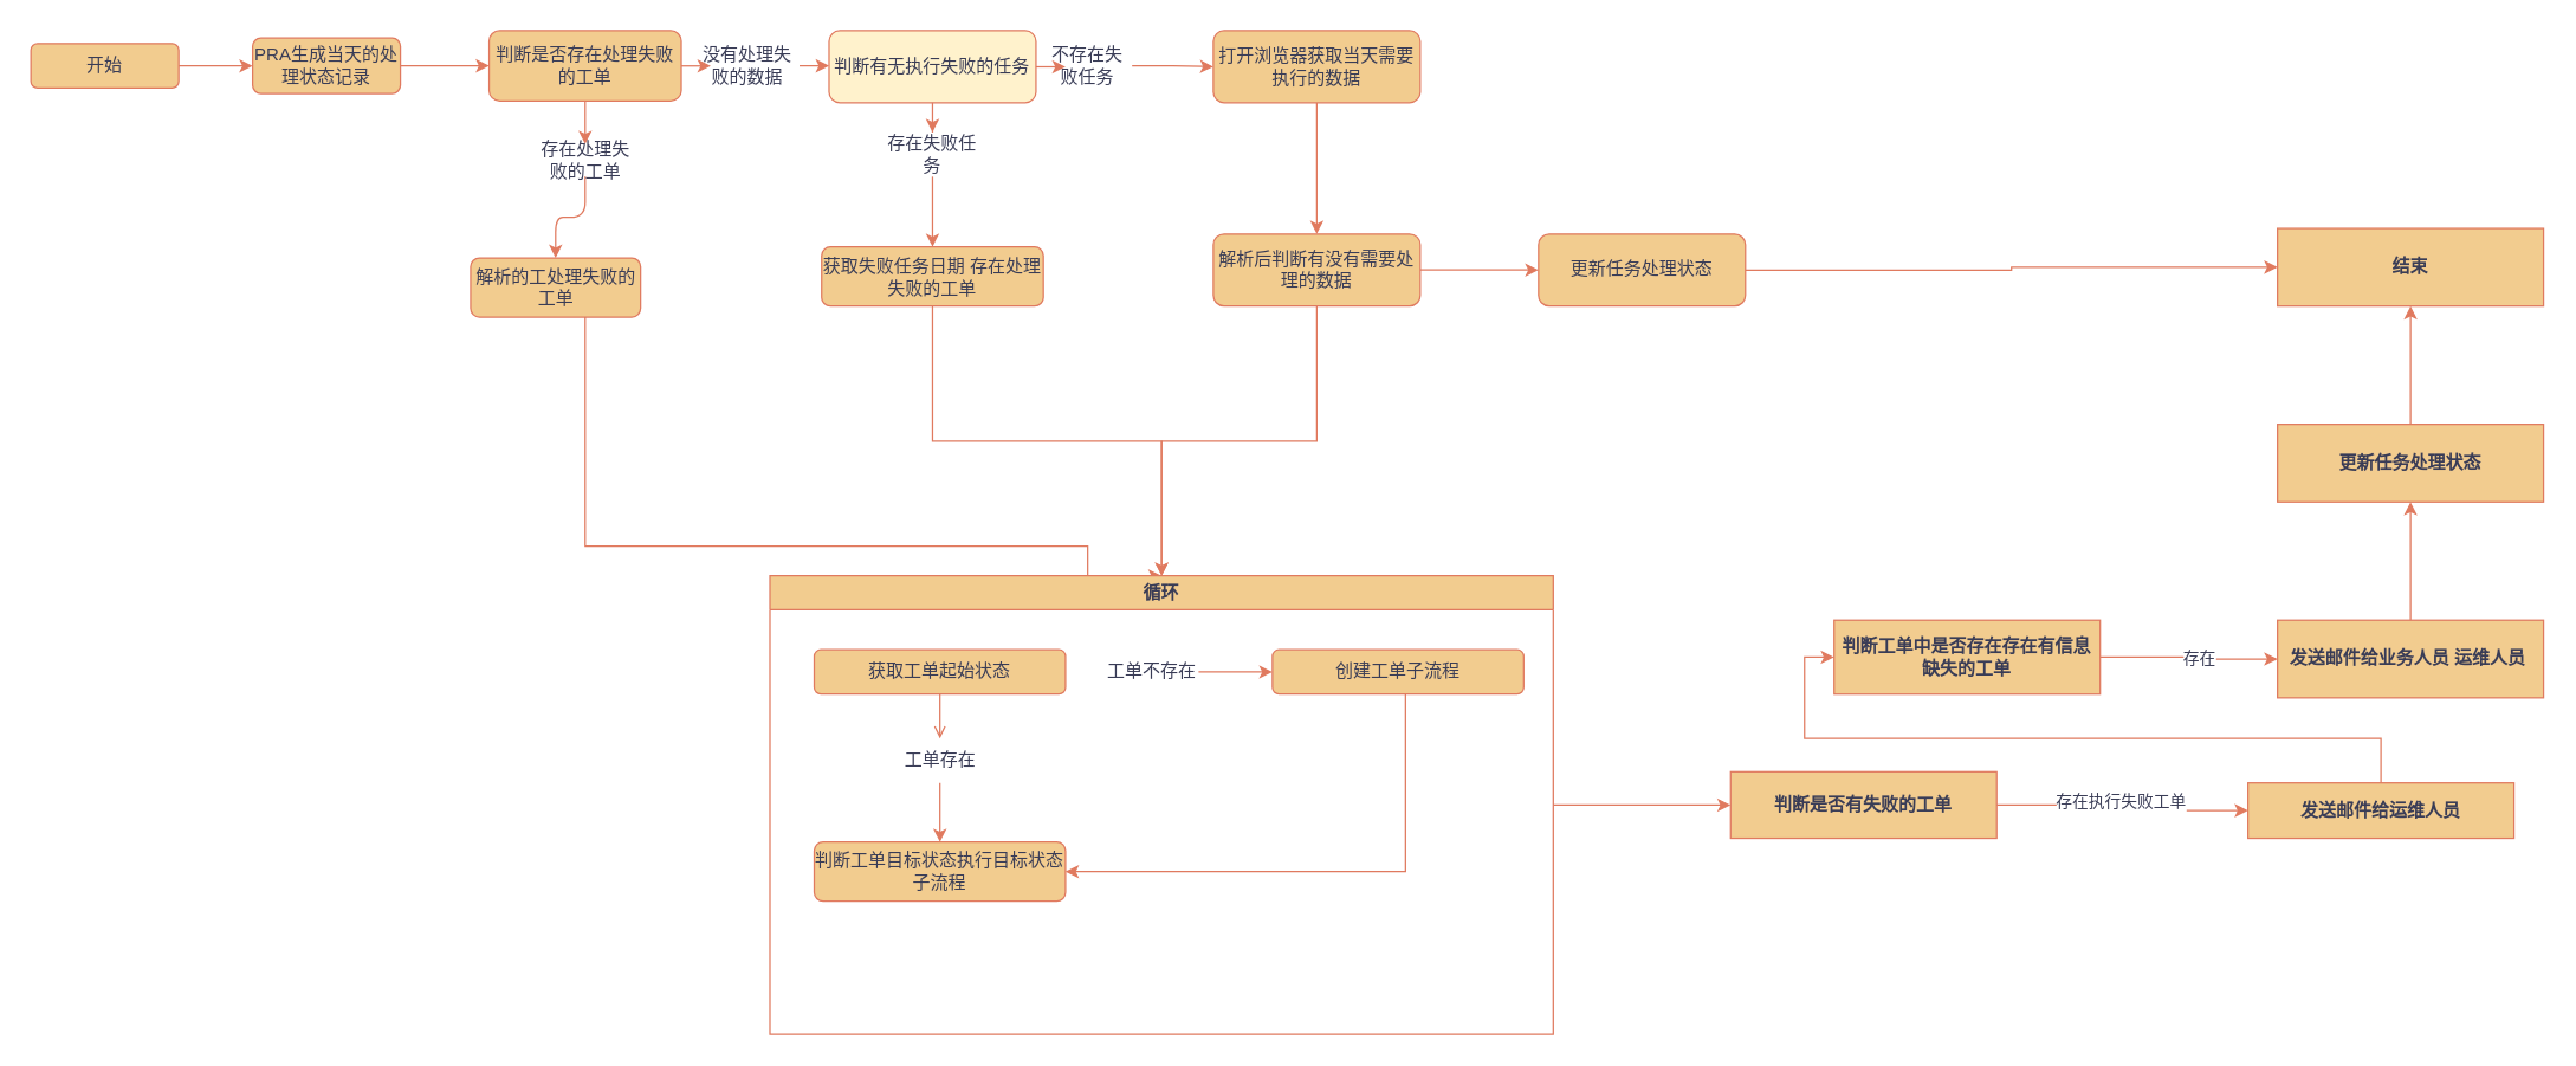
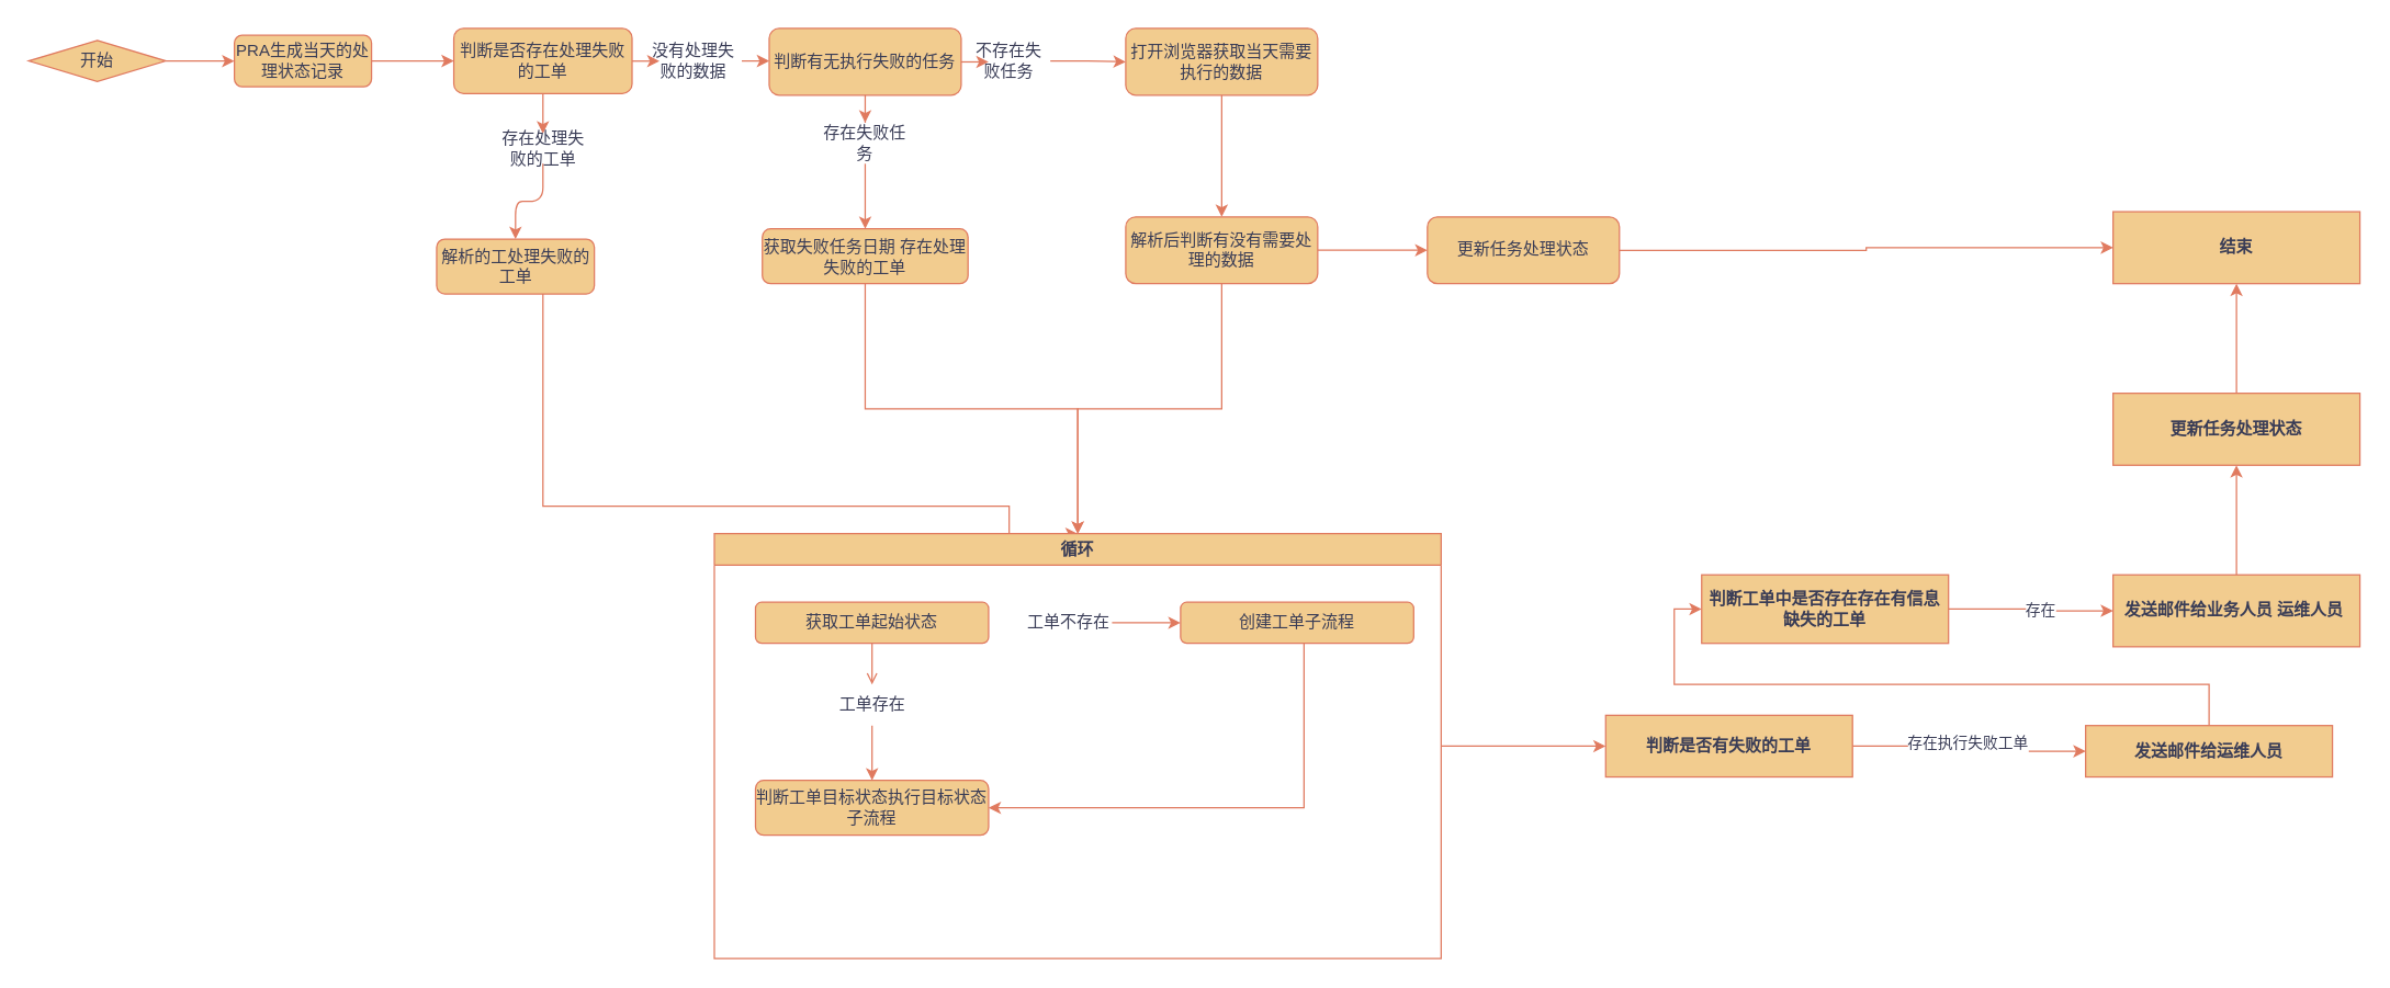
  <mxCell id="0" />
  <mxCell id="1" parent="0" />
  <mxCell id="2" value="" style="edgeStyle=orthogonalEdgeStyle;rounded=1;orthogonalLoop=1;jettySize=auto;html=1;labelBackgroundColor=none;strokeColor=#E07A5F;fontColor=default;" parent="1" source="3" target="5" edge="1"><mxGeometry relative="1" as="geometry" /></mxCell>
- <mxCell id="3" value="开始" style="rounded=1;whiteSpace=wrap;html=1;labelBackgroundColor=none;fillColor=#F2CC8F;strokeColor=#E07A5F;fontColor=#393C56;" parent="1" vertex="1"><mxGeometry x="20" y="29" width="100" height="30" as="geometry" /></mxCell>
+ <mxCell id="3" value="开始" style="rhombus;whiteSpace=wrap;html=1;labelBackgroundColor=none;fillColor=#F2CC8F;strokeColor=#E07A5F;fontColor=#393C56;" parent="1" vertex="1"><mxGeometry x="20" y="29" width="100" height="30" as="geometry" /></mxCell>
  <mxCell id="4" value="" style="edgeStyle=orthogonalEdgeStyle;rounded=1;orthogonalLoop=1;jettySize=auto;html=1;fontFamily=Helvetica;fontSize=12;fontColor=default;labelBackgroundColor=none;strokeColor=#E07A5F;" parent="1" source="5" target="8" edge="1"><mxGeometry relative="1" as="geometry" /></mxCell>
  <mxCell id="5" value="PRA生成当天的处理状态记录" style="whiteSpace=wrap;html=1;rounded=1;labelBackgroundColor=none;fillColor=#F2CC8F;strokeColor=#E07A5F;fontColor=#393C56;" parent="1" vertex="1"><mxGeometry x="170" y="25.25" width="100" height="37.5" as="geometry" /></mxCell>
  <mxCell id="6" value="" style="edgeStyle=orthogonalEdgeStyle;rounded=1;orthogonalLoop=1;jettySize=auto;html=1;fontFamily=Helvetica;fontSize=12;fontColor=default;labelBackgroundColor=none;strokeColor=#E07A5F;" parent="1" source="25" target="10" edge="1"><mxGeometry relative="1" as="geometry" /></mxCell>
  <mxCell id="7" value="" style="edgeStyle=orthogonalEdgeStyle;rounded=0;orthogonalLoop=1;jettySize=auto;html=1;strokeColor=#E07A5F;fontColor=#393C56;fillColor=#F2CC8F;" parent="1" source="23" target="13" edge="1"><mxGeometry relative="1" as="geometry" /></mxCell>
  <mxCell id="8" value="判断是否存在处理失败的工单" style="whiteSpace=wrap;html=1;rounded=1;labelBackgroundColor=none;fillColor=#F2CC8F;strokeColor=#E07A5F;fontColor=#393C56;" parent="1" vertex="1"><mxGeometry x="330" y="20.25" width="130" height="47.5" as="geometry" /></mxCell>
  <mxCell id="9" style="edgeStyle=orthogonalEdgeStyle;rounded=0;orthogonalLoop=1;jettySize=auto;html=1;entryX=0.5;entryY=0;entryDx=0;entryDy=0;strokeColor=#E07A5F;fontColor=#393C56;fillColor=#F2CC8F;" parent="1" source="10" target="30" edge="1"><mxGeometry relative="1" as="geometry"><Array as="points"><mxPoint x="395" y="369" /><mxPoint x="735" y="369" /></Array></mxGeometry></mxCell>
  <mxCell id="10" value="解析的工处理失败的工单" style="whiteSpace=wrap;html=1;rounded=1;labelBackgroundColor=none;fillColor=#F2CC8F;strokeColor=#E07A5F;fontColor=#393C56;" parent="1" vertex="1"><mxGeometry x="317.5" y="174" width="115" height="40" as="geometry" /></mxCell>
  <mxCell id="11" value="" style="edgeStyle=orthogonalEdgeStyle;rounded=0;orthogonalLoop=1;jettySize=auto;html=1;strokeColor=#E07A5F;fontColor=#393C56;fillColor=#F2CC8F;" parent="1" source="21" target="15" edge="1"><mxGeometry relative="1" as="geometry" /></mxCell>
  <mxCell id="12" value="" style="edgeStyle=orthogonalEdgeStyle;rounded=0;orthogonalLoop=1;jettySize=auto;html=1;strokeColor=#E07A5F;fontColor=#393C56;fillColor=#F2CC8F;entryX=0;entryY=0.5;entryDx=0;entryDy=0;" parent="1" source="19" target="17" edge="1"><mxGeometry relative="1" as="geometry"><mxPoint x="785" y="44.692" as="targetPoint" /></mxGeometry></mxCell>
- <mxCell id="13" value="判断有无执行失败的任务" style="whiteSpace=wrap;html=1;rounded=1;labelBackgroundColor=none;fillColor=#fff2cc;strokeColor=#E07A5F;fontColor=#393C56;" parent="1" vertex="1"><mxGeometry x="560" y="20.25" width="140" height="48.75" as="geometry" /></mxCell>
+ <mxCell id="13" value="判断有无执行失败的任务" style="whiteSpace=wrap;html=1;rounded=1;labelBackgroundColor=none;fillColor=#F2CC8F;strokeColor=#E07A5F;fontColor=#393C56;" parent="1" vertex="1"><mxGeometry x="560" y="20.25" width="140" height="48.75" as="geometry" /></mxCell>
  <mxCell id="14" style="edgeStyle=orthogonalEdgeStyle;rounded=0;orthogonalLoop=1;jettySize=auto;html=1;entryX=0.5;entryY=0;entryDx=0;entryDy=0;strokeColor=#E07A5F;fontColor=#393C56;fillColor=#F2CC8F;" parent="1" source="15" target="30" edge="1"><mxGeometry relative="1" as="geometry" /></mxCell>
  <mxCell id="15" value="获取失败任务日期 存在处理失败的工单" style="whiteSpace=wrap;html=1;rounded=1;labelBackgroundColor=none;fillColor=#F2CC8F;strokeColor=#E07A5F;fontColor=#393C56;" parent="1" vertex="1"><mxGeometry x="555" y="166.5" width="150" height="40" as="geometry" /></mxCell>
  <mxCell id="16" value="" style="edgeStyle=orthogonalEdgeStyle;rounded=0;orthogonalLoop=1;jettySize=auto;html=1;strokeColor=#E07A5F;fontColor=#393C56;fillColor=#F2CC8F;" parent="1" source="17" target="28" edge="1"><mxGeometry relative="1" as="geometry" /></mxCell>
  <mxCell id="17" value="打开浏览器获取当天需要执行的数据" style="whiteSpace=wrap;html=1;rounded=1;labelBackgroundColor=none;fillColor=#F2CC8F;strokeColor=#E07A5F;fontColor=#393C56;" parent="1" vertex="1"><mxGeometry x="820" y="20.25" width="140" height="48.75" as="geometry" /></mxCell>
  <mxCell id="18" value="" style="edgeStyle=orthogonalEdgeStyle;rounded=0;orthogonalLoop=1;jettySize=auto;html=1;strokeColor=#E07A5F;fontColor=#393C56;fillColor=#F2CC8F;" parent="1" source="13" target="19" edge="1"><mxGeometry relative="1" as="geometry"><mxPoint x="700" y="45" as="sourcePoint" /><mxPoint x="780" y="45" as="targetPoint" /></mxGeometry></mxCell>
  <mxCell id="19" value="不存在失败任务" style="text;html=1;strokeColor=none;fillColor=none;align=center;verticalAlign=middle;whiteSpace=wrap;rounded=0;fontColor=#393C56;" parent="1" vertex="1"><mxGeometry x="705" y="29" width="60" height="30" as="geometry" /></mxCell>
  <mxCell id="20" value="" style="edgeStyle=orthogonalEdgeStyle;rounded=0;orthogonalLoop=1;jettySize=auto;html=1;strokeColor=#E07A5F;fontColor=#393C56;fillColor=#F2CC8F;" parent="1" source="13" target="21" edge="1"><mxGeometry relative="1" as="geometry"><mxPoint x="630" y="69" as="sourcePoint" /><mxPoint x="630" y="149" as="targetPoint" /></mxGeometry></mxCell>
  <mxCell id="21" value="存在失败任务" style="text;html=1;strokeColor=none;fillColor=none;align=center;verticalAlign=middle;whiteSpace=wrap;rounded=0;fontColor=#393C56;" parent="1" vertex="1"><mxGeometry x="595" y="89" width="70" height="30" as="geometry" /></mxCell>
  <mxCell id="22" value="" style="edgeStyle=orthogonalEdgeStyle;rounded=0;orthogonalLoop=1;jettySize=auto;html=1;strokeColor=#E07A5F;fontColor=#393C56;fillColor=#F2CC8F;" parent="1" source="8" target="23" edge="1"><mxGeometry relative="1" as="geometry"><mxPoint x="460" y="44" as="sourcePoint" /><mxPoint x="560" y="45" as="targetPoint" /></mxGeometry></mxCell>
  <mxCell id="23" value="没有处理失败的数据" style="text;html=1;strokeColor=none;fillColor=none;align=center;verticalAlign=middle;whiteSpace=wrap;rounded=0;fontColor=#393C56;" parent="1" vertex="1"><mxGeometry x="470" y="29" width="70" height="30" as="geometry" /></mxCell>
  <mxCell id="24" value="" style="edgeStyle=orthogonalEdgeStyle;rounded=1;orthogonalLoop=1;jettySize=auto;html=1;fontFamily=Helvetica;fontSize=12;fontColor=default;labelBackgroundColor=none;strokeColor=#E07A5F;" parent="1" source="8" target="25" edge="1"><mxGeometry relative="1" as="geometry"><mxPoint x="395" y="68" as="sourcePoint" /><mxPoint x="395" y="142" as="targetPoint" /></mxGeometry></mxCell>
  <mxCell id="25" value="存在处理失败的工单" style="text;html=1;strokeColor=none;fillColor=none;align=center;verticalAlign=middle;whiteSpace=wrap;rounded=1;fontSize=12;fontFamily=Helvetica;fontColor=#393C56;labelBackgroundColor=none;" parent="1" vertex="1"><mxGeometry x="360.5" y="97" width="69" height="22" as="geometry" /></mxCell>
  <mxCell id="26" style="edgeStyle=orthogonalEdgeStyle;rounded=0;orthogonalLoop=1;jettySize=auto;html=1;entryX=0.5;entryY=0;entryDx=0;entryDy=0;strokeColor=#E07A5F;fontColor=#393C56;fillColor=#F2CC8F;" parent="1" source="28" target="30" edge="1"><mxGeometry relative="1" as="geometry" /></mxCell>
  <mxCell id="27" value="" style="edgeStyle=orthogonalEdgeStyle;rounded=0;orthogonalLoop=1;jettySize=auto;html=1;strokeColor=#E07A5F;fontColor=#393C56;fillColor=#F2CC8F;" parent="1" source="28" target="41" edge="1"><mxGeometry relative="1" as="geometry" /></mxCell>
  <mxCell id="28" value="解析后判断有没有需要处理的数据" style="whiteSpace=wrap;html=1;rounded=1;labelBackgroundColor=none;fillColor=#F2CC8F;strokeColor=#E07A5F;fontColor=#393C56;" parent="1" vertex="1"><mxGeometry x="820" y="157.75" width="140" height="48.75" as="geometry" /></mxCell>
  <mxCell id="29" value="" style="edgeStyle=orthogonalEdgeStyle;rounded=0;orthogonalLoop=1;jettySize=auto;html=1;strokeColor=#E07A5F;fontColor=#393C56;fillColor=#F2CC8F;" parent="1" source="30" target="44" edge="1"><mxGeometry relative="1" as="geometry" /></mxCell>
  <mxCell id="30" value="循环" style="swimlane;whiteSpace=wrap;html=1;strokeColor=#E07A5F;fontColor=#393C56;fillColor=#F2CC8F;" parent="1" vertex="1"><mxGeometry x="520" y="389" width="530" height="310" as="geometry" /></mxCell>
  <mxCell id="31" style="edgeStyle=orthogonalEdgeStyle;rounded=0;orthogonalLoop=1;jettySize=auto;html=1;entryX=0.5;entryY=0;entryDx=0;entryDy=0;strokeColor=#E07A5F;fontColor=#393C56;fillColor=#F2CC8F;" parent="30" source="36" target="34" edge="1"><mxGeometry relative="1" as="geometry" /></mxCell>
  <mxCell id="32" value="" style="edgeStyle=orthogonalEdgeStyle;rounded=0;orthogonalLoop=1;jettySize=auto;html=1;strokeColor=#E07A5F;fontColor=#393C56;fillColor=#F2CC8F;" parent="30" source="39" target="38" edge="1"><mxGeometry relative="1" as="geometry" /></mxCell>
  <mxCell id="33" value="获取工单起始状态" style="rounded=1;whiteSpace=wrap;html=1;strokeColor=#E07A5F;fontColor=#393C56;fillColor=#F2CC8F;" parent="30" vertex="1"><mxGeometry x="30" y="50" width="170" height="30" as="geometry" /></mxCell>
  <mxCell id="34" value="判断工单目标状态执行目标状态子流程" style="rounded=1;whiteSpace=wrap;html=1;strokeColor=#E07A5F;fontColor=#393C56;fillColor=#F2CC8F;" parent="30" vertex="1"><mxGeometry x="30" y="180" width="170" height="40" as="geometry" /></mxCell>
  <mxCell id="35" value="" style="edgeStyle=orthogonalEdgeStyle;rounded=0;orthogonalLoop=1;jettySize=auto;html=1;entryX=0.5;entryY=0;entryDx=0;entryDy=0;strokeColor=#E07A5F;fontColor=#393C56;fillColor=#F2CC8F;endArrow=open;" parent="30" source="33" target="36" edge="1"><mxGeometry relative="1" as="geometry"><mxPoint x="685" y="540" as="sourcePoint" /><mxPoint x="685" y="640" as="targetPoint" /></mxGeometry></mxCell>
  <mxCell id="36" value="工单存在" style="text;html=1;strokeColor=none;fillColor=none;align=center;verticalAlign=middle;whiteSpace=wrap;rounded=0;fontColor=#393C56;" parent="30" vertex="1"><mxGeometry x="72.5" y="110" width="85" height="30" as="geometry" /></mxCell>
  <mxCell id="37" style="edgeStyle=orthogonalEdgeStyle;rounded=0;orthogonalLoop=1;jettySize=auto;html=1;entryX=1;entryY=0.5;entryDx=0;entryDy=0;strokeColor=#E07A5F;fontColor=#393C56;fillColor=#F2CC8F;" parent="30" source="38" target="34" edge="1"><mxGeometry relative="1" as="geometry"><Array as="points"><mxPoint x="430" y="200" /></Array></mxGeometry></mxCell>
  <mxCell id="38" value="创建工单子流程" style="rounded=1;whiteSpace=wrap;html=1;strokeColor=#E07A5F;fontColor=#393C56;fillColor=#F2CC8F;" parent="30" vertex="1"><mxGeometry x="340" y="50" width="170" height="30" as="geometry" /></mxCell>
  <mxCell id="39" value="工单不存在" style="text;html=1;strokeColor=none;fillColor=none;align=center;verticalAlign=middle;whiteSpace=wrap;rounded=0;fontColor=#393C56;" parent="30" vertex="1"><mxGeometry x="227" y="50" width="63" height="30" as="geometry" /></mxCell>
  <mxCell id="40" style="edgeStyle=orthogonalEdgeStyle;rounded=0;orthogonalLoop=1;jettySize=auto;html=1;entryX=0;entryY=0.5;entryDx=0;entryDy=0;strokeColor=#E07A5F;fontColor=#393C56;fillColor=#F2CC8F;" parent="1" source="41" target="54" edge="1"><mxGeometry relative="1" as="geometry" /></mxCell>
  <mxCell id="41" value="更新任务处理状态" style="whiteSpace=wrap;html=1;rounded=1;labelBackgroundColor=none;fillColor=#F2CC8F;strokeColor=#E07A5F;fontColor=#393C56;" parent="1" vertex="1"><mxGeometry x="1040" y="157.75" width="140" height="48.75" as="geometry" /></mxCell>
  <mxCell id="42" style="edgeStyle=orthogonalEdgeStyle;rounded=0;orthogonalLoop=1;jettySize=auto;html=1;exitX=1;exitY=0.5;exitDx=0;exitDy=0;entryX=0;entryY=0.5;entryDx=0;entryDy=0;strokeColor=#E07A5F;fontColor=#393C56;fillColor=#F2CC8F;" parent="1" source="44" target="46" edge="1"><mxGeometry relative="1" as="geometry" /></mxCell>
  <mxCell id="43" value="存在执行失败工单" style="edgeLabel;html=1;align=center;verticalAlign=middle;resizable=0;points=[];fontColor=#393C56;" parent="42" vertex="1" connectable="0"><mxGeometry x="-0.048" y="3" relative="1" as="geometry"><mxPoint as="offset" /></mxGeometry></mxCell>
  <mxCell id="44" value="判断是否有失败的工单" style="whiteSpace=wrap;html=1;fillColor=#F2CC8F;strokeColor=#E07A5F;fontColor=#393C56;fontStyle=1;startSize=23;" parent="1" vertex="1"><mxGeometry x="1170" y="521.5" width="180" height="45" as="geometry" /></mxCell>
  <mxCell id="45" style="edgeStyle=orthogonalEdgeStyle;rounded=0;orthogonalLoop=1;jettySize=auto;html=1;exitX=0.5;exitY=0;exitDx=0;exitDy=0;entryX=0;entryY=0.5;entryDx=0;entryDy=0;strokeColor=#E07A5F;fontColor=#393C56;fillColor=#F2CC8F;" parent="1" source="46" target="49" edge="1"><mxGeometry relative="1" as="geometry" /></mxCell>
  <mxCell id="46" value="发送邮件给运维人员" style="whiteSpace=wrap;html=1;fillColor=#F2CC8F;strokeColor=#E07A5F;fontColor=#393C56;fontStyle=1;startSize=23;" parent="1" vertex="1"><mxGeometry x="1520" y="529" width="180" height="37.5" as="geometry" /></mxCell>
  <mxCell id="47" value="" style="edgeStyle=orthogonalEdgeStyle;rounded=0;orthogonalLoop=1;jettySize=auto;html=1;strokeColor=#E07A5F;fontColor=#393C56;fillColor=#F2CC8F;" parent="1" source="49" target="51" edge="1"><mxGeometry relative="1" as="geometry" /></mxCell>
  <mxCell id="48" value="存在" style="edgeLabel;html=1;align=center;verticalAlign=middle;resizable=0;points=[];fontColor=#393C56;" parent="47" vertex="1" connectable="0"><mxGeometry x="0.123" y="1" relative="1" as="geometry"><mxPoint as="offset" /></mxGeometry></mxCell>
  <mxCell id="49" value="判断工单中是否存在存在有信息缺失的工单" style="whiteSpace=wrap;html=1;fillColor=#F2CC8F;strokeColor=#E07A5F;fontColor=#393C56;fontStyle=1;startSize=23;" parent="1" vertex="1"><mxGeometry x="1240" y="419" width="180" height="50" as="geometry" /></mxCell>
  <mxCell id="50" value="" style="edgeStyle=orthogonalEdgeStyle;rounded=0;orthogonalLoop=1;jettySize=auto;html=1;strokeColor=#E07A5F;fontColor=#393C56;fillColor=#F2CC8F;" parent="1" source="51" target="53" edge="1"><mxGeometry relative="1" as="geometry" /></mxCell>
  <mxCell id="51" value="发送邮件给业务人员 运维人员&amp;nbsp;" style="whiteSpace=wrap;html=1;fillColor=#F2CC8F;strokeColor=#E07A5F;fontColor=#393C56;fontStyle=1;startSize=23;" parent="1" vertex="1"><mxGeometry x="1540" y="419" width="180" height="52.5" as="geometry" /></mxCell>
  <mxCell id="52" value="" style="edgeStyle=orthogonalEdgeStyle;rounded=0;orthogonalLoop=1;jettySize=auto;html=1;strokeColor=#E07A5F;fontColor=#393C56;fillColor=#F2CC8F;" parent="1" source="53" target="54" edge="1"><mxGeometry relative="1" as="geometry" /></mxCell>
  <mxCell id="53" value="更新任务处理状态" style="whiteSpace=wrap;html=1;fillColor=#F2CC8F;strokeColor=#E07A5F;fontColor=#393C56;fontStyle=1;startSize=23;" parent="1" vertex="1"><mxGeometry x="1540" y="286.5" width="180" height="52.5" as="geometry" /></mxCell>
  <mxCell id="54" value="结束" style="whiteSpace=wrap;html=1;fillColor=#F2CC8F;strokeColor=#E07A5F;fontColor=#393C56;fontStyle=1;startSize=23;" parent="1" vertex="1"><mxGeometry x="1540" y="154" width="180" height="52.5" as="geometry" /></mxCell>
